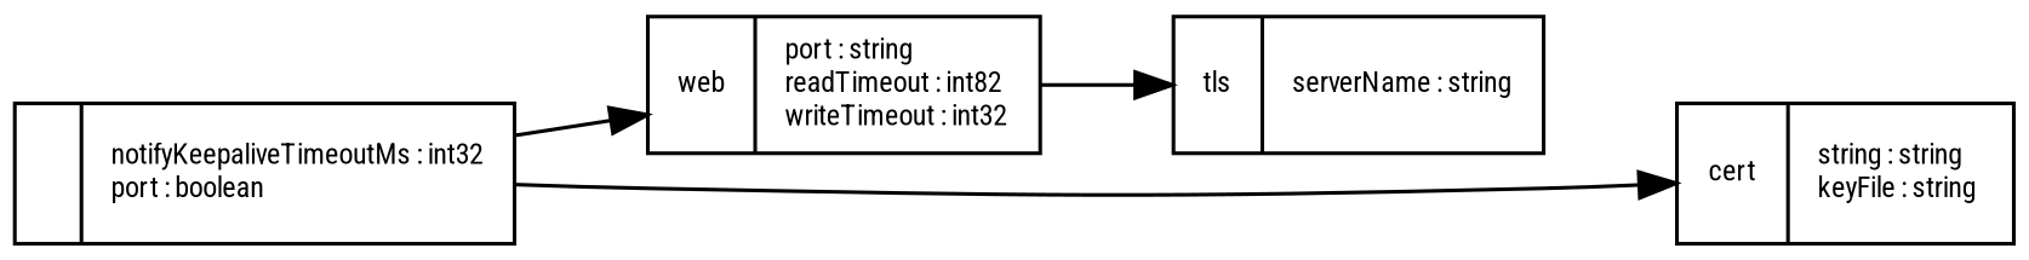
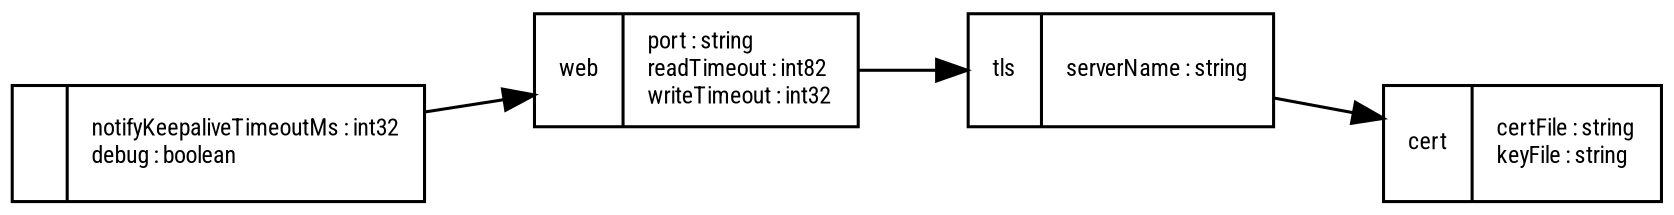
  digraph {
    fontname="Roboto Condensed"
    fontsize=8
    rankdir=LR
    node [fontname="Roboto Condensed" fontsize=8 shape=record]
    edge [fontname="Roboto Condensed" fontsize=8]
-   n1 [label="{|notifyKeepaliveTimeoutMs : int32\lport : boolean\l}"]
+   n1 [label="{|notifyKeepaliveTimeoutMs : int32\ldebug : boolean\l}"]
    n2 [label="{web|port : string\lreadTimeout : int82\lwriteTimeout : int32\l}"]
    n3 [label="{tls|serverName : string\l}"]
-   n4 [label="{cert|string : string\lkeyFile : string\l}"]
+   n4 [label="{cert|certFile : string\lkeyFile : string\l}"]
    n1 -> n2
    n2 -> n3
-   n1 -> n4
+   n3 -> n4
  }
